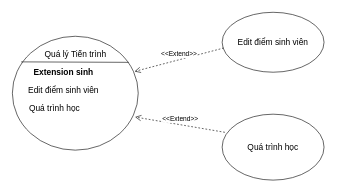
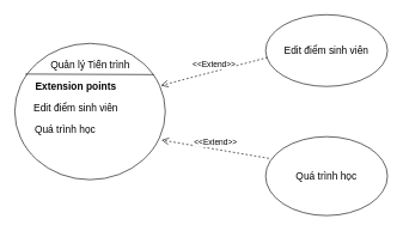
  <mxCell id="0" />
  <mxCell id="1" parent="0" />
  <mxCell id="2" value="" style="ellipse;whiteSpace=wrap;html=1;" parent="1" vertex="1"><mxGeometry x="20" y="60" width="210" height="190" as="geometry" /></mxCell>
  <mxCell id="3" value="" style="endArrow=none;html=1;exitX=0.07;exitY=0.225;exitDx=0;exitDy=0;exitPerimeter=0;entryX=0.924;entryY=0.229;entryDx=0;entryDy=0;entryPerimeter=0;" parent="1" source="2" target="2" edge="1"><mxGeometry width="50" height="50" relative="1" as="geometry"><mxPoint x="300" y="190" as="sourcePoint" /><mxPoint x="350" y="140" as="targetPoint" /></mxGeometry></mxCell>
- <mxCell id="4" value="&lt;font style=&quot;font-size: 14px&quot;&gt;Quá lý Tiến trình&lt;/font&gt;" style="text;html=1;align=center;verticalAlign=middle;resizable=0;points=[];autosize=1;strokeColor=none;fillColor=none;" parent="1" vertex="1"><mxGeometry x="60" y="80" width="130" height="20" as="geometry" /></mxCell>
+ <mxCell id="4" value="&lt;font style=&quot;font-size: 14px&quot;&gt;Quản lý Tiến trình&lt;/font&gt;" style="text;html=1;align=center;verticalAlign=middle;resizable=0;points=[];autosize=1;strokeColor=none;fillColor=none;" parent="1" vertex="1"><mxGeometry x="60" y="80" width="130" height="20" as="geometry" /></mxCell>
  <mxCell id="5" value="&lt;span style=&quot;font-size: 14px&quot;&gt;Edit điểm sinh viên&lt;/span&gt;" style="text;html=1;align=center;verticalAlign=middle;resizable=0;points=[];autosize=1;strokeColor=none;fillColor=none;" parent="1" vertex="1"><mxGeometry x="40" y="140" width="130" height="20" as="geometry" /></mxCell>
- <mxCell id="6" value="&lt;b&gt;&lt;font style=&quot;font-size: 14px&quot;&gt;Extension sinh&lt;/font&gt;&lt;/b&gt;" style="text;html=1;align=center;verticalAlign=middle;resizable=0;points=[];autosize=1;strokeColor=none;fillColor=none;" parent="1" vertex="1"><mxGeometry x="40" y="110" width="130" height="20" as="geometry" /></mxCell>
+ <mxCell id="6" value="&lt;b&gt;&lt;font style=&quot;font-size: 14px&quot;&gt;Extension points&lt;/font&gt;&lt;/b&gt;" style="text;html=1;align=center;verticalAlign=middle;resizable=0;points=[];autosize=1;strokeColor=none;fillColor=none;" parent="1" vertex="1"><mxGeometry x="40" y="110" width="130" height="20" as="geometry" /></mxCell>
  <mxCell id="7" value="&lt;font style=&quot;font-size: 14px&quot;&gt;Quá trình học&lt;/font&gt;" style="text;html=1;align=center;verticalAlign=middle;resizable=0;points=[];autosize=1;strokeColor=none;fillColor=none;" parent="1" vertex="1"><mxGeometry x="40" y="170" width="100" height="20" as="geometry" /></mxCell>
  <mxCell id="8" value="&lt;span style=&quot;font-size: 14px&quot;&gt;Edit điểm sinh viên&lt;/span&gt;" style="ellipse;whiteSpace=wrap;html=1;" parent="1" vertex="1"><mxGeometry x="370" y="20" width="170" height="100" as="geometry" /></mxCell>
  <mxCell id="9" value="&amp;lt;&amp;lt;Extend&amp;gt;&amp;gt;" style="html=1;verticalAlign=bottom;endArrow=open;dashed=1;endSize=8;exitX=0.016;exitY=0.596;exitDx=0;exitDy=0;entryX=0.971;entryY=0.309;entryDx=0;entryDy=0;entryPerimeter=0;exitPerimeter=0;" parent="1" source="8" edge="1" target="2"><mxGeometry relative="1" as="geometry"><mxPoint x="330" y="194" as="sourcePoint" /><mxPoint x="220" y="194" as="targetPoint" /></mxGeometry></mxCell>
  <mxCell id="10" value="&lt;font style=&quot;font-size: 14px&quot;&gt;Quá trình học&lt;/font&gt;" style="ellipse;whiteSpace=wrap;html=1;" parent="1" vertex="1"><mxGeometry x="370" y="190" width="170" height="110" as="geometry" /></mxCell>
  <mxCell id="11" value="&amp;lt;&amp;lt;Extend&amp;gt;&amp;gt;" style="html=1;verticalAlign=bottom;endArrow=open;dashed=1;endSize=8;exitX=0.027;exitY=0.275;exitDx=0;exitDy=0;exitPerimeter=0;entryX=0.975;entryY=0.709;entryDx=0;entryDy=0;entryPerimeter=0;" parent="1" source="10" target="2" edge="1"><mxGeometry relative="1" as="geometry"><mxPoint x="335.56" y="225.6" as="sourcePoint" /><mxPoint x="230" y="204" as="targetPoint" /></mxGeometry></mxCell>
